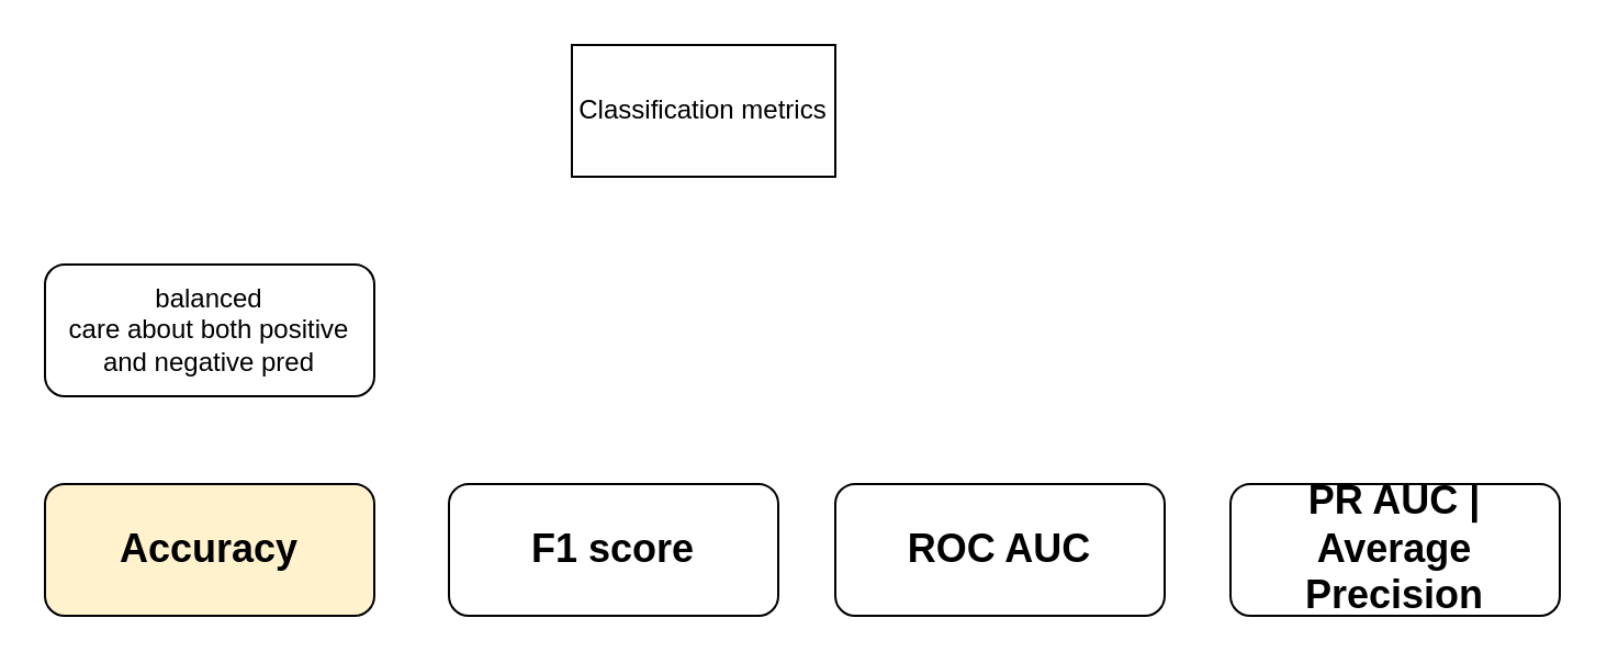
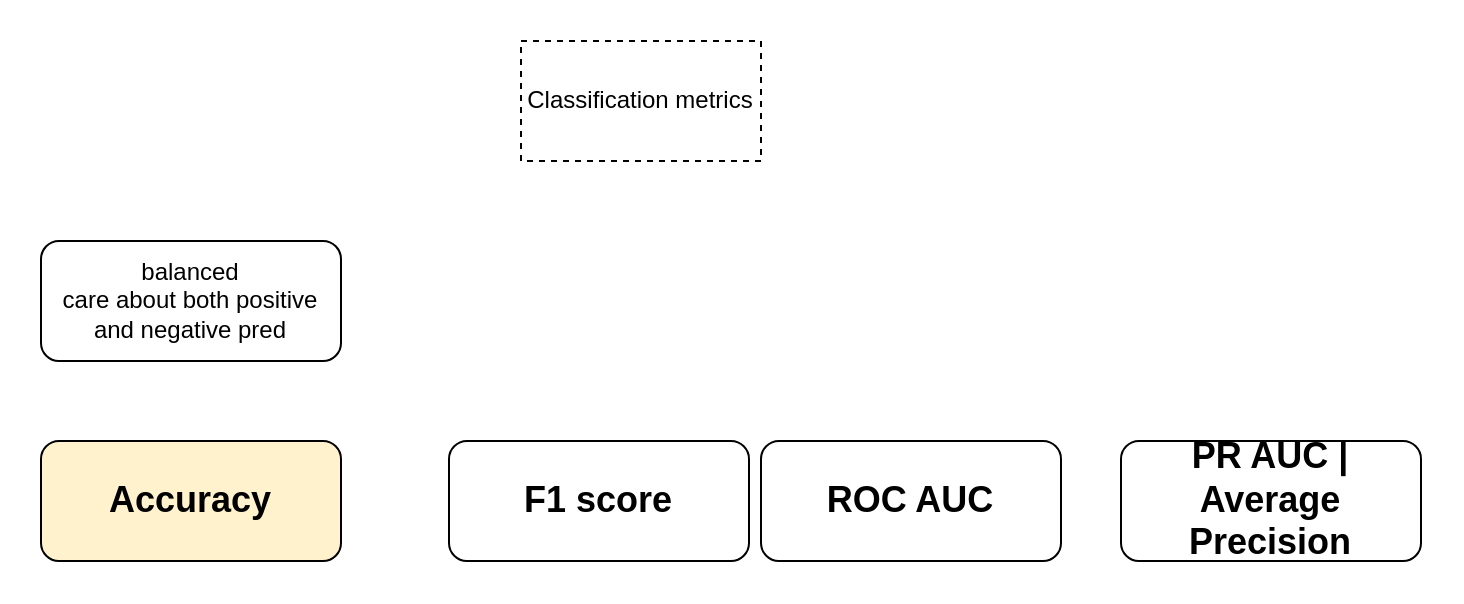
  <mxCell id="0" />
  <mxCell id="1" parent="0" />
- <mxCell id="2" value="Classification metrics" style="rounded=0;whiteSpace=wrap;html=1;" vertex="1" parent="1"><mxGeometry x="260" y="20" width="120" height="60" as="geometry" /></mxCell>
+ <mxCell id="2" value="Classification metrics" style="rounded=0;whiteSpace=wrap;html=1;dashed=1;" vertex="1" parent="1"><mxGeometry x="260" y="20" width="120" height="60" as="geometry" /></mxCell>
  <mxCell id="3" value="&lt;h2 id=&quot;1&quot;&gt;Accuracy&lt;/h2&gt;" style="rounded=1;whiteSpace=wrap;html=1;fillColor=#fff2cc;" vertex="1" parent="1"><mxGeometry x="20" y="220" width="150" height="60" as="geometry" /></mxCell>
- <mxCell id="4" value="&lt;h2 id=&quot;2&quot;&gt;F1 score&lt;/h2&gt;" style="rounded=1;whiteSpace=wrap;html=1;" vertex="1" parent="1"><mxGeometry x="204" y="220" width="150" height="60" as="geometry" /></mxCell>
+ <mxCell id="4" value="&lt;h2 id=&quot;2&quot;&gt;F1 score&lt;/h2&gt;" style="rounded=1;whiteSpace=wrap;html=1;" vertex="1" parent="1"><mxGeometry x="224" y="220" width="150" height="60" as="geometry" /></mxCell>
  <mxCell id="5" value="&lt;h2 id=&quot;3&quot;&gt;ROC AUC&lt;/h2&gt;" style="rounded=1;whiteSpace=wrap;html=1;" vertex="1" parent="1"><mxGeometry x="380" y="220" width="150" height="60" as="geometry" /></mxCell>
  <mxCell id="6" value="&lt;h2 id=&quot;4&quot;&gt;PR AUC | Average Precision&lt;/h2&gt;" style="rounded=1;whiteSpace=wrap;html=1;" vertex="1" parent="1"><mxGeometry x="560" y="220" width="150" height="60" as="geometry" /></mxCell>
  <mxCell id="7" value="&lt;div&gt;balanced&lt;br&gt;&lt;/div&gt;&lt;div&gt;care about both positive and negative pred&lt;br&gt;&lt;/div&gt;" style="rounded=1;whiteSpace=wrap;html=1;" vertex="1" parent="1"><mxGeometry x="20" y="120" width="150" height="60" as="geometry" /></mxCell>
